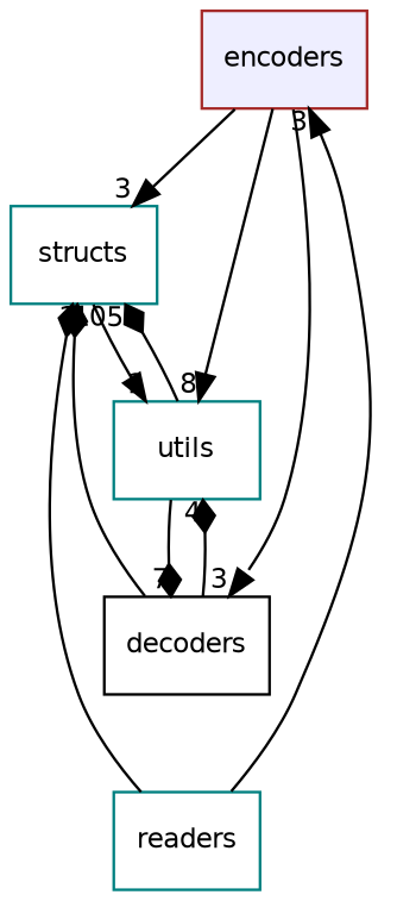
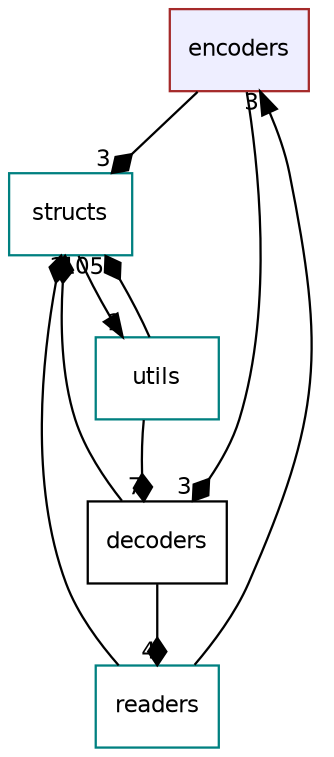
  digraph {
    compound=true
    node [color=teal fontname=Helvetica fontsize=10 shape=box]
    edge [arrowhead=diamond headlabel=3 labeldistance=1.5 labelfontname=Helvetica labelfontsize=10]
    n1 [color=brown fillcolor="#eeeeff" label=encoders pencolor=black style=filled]
    n2 [label=structs]
    n3 [color=black label=decoders]
    n4 [label=utils]
    n5 [label=readers]
-   n1 -> n2 [arrowhead=normal]
-   n1 -> n3 [arrowhead=normal]
-   n1 -> n4 [arrowhead=normal headlabel=8]
+   n1 -> n2
+   n1 -> n3
    n2 -> n4 [arrowhead=normal headlabel=1]
    n3 -> n2 [headlabel=1]
-   n3 -> n4 [headlabel=4]
+   n3 -> n5 [headlabel=4]
    n4 -> n2 [headlabel=5]
    n4 -> n3 [headlabel=7]
    n5 -> n1 [arrowhead=normal]
    n5 -> n2 [headlabel=10]
  }
